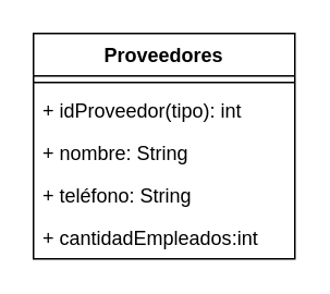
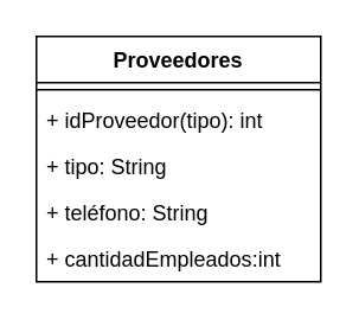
  <mxCell id="0" />
  <mxCell id="1" parent="0" />
  <mxCell id="2" value="Proveedores" style="swimlane;fontStyle=1;align=center;verticalAlign=top;childLayout=stackLayout;horizontal=1;startSize=26;horizontalStack=0;resizeParent=1;resizeParentMax=0;resizeLast=0;collapsible=1;marginBottom=0;whiteSpace=wrap;html=1;" vertex="1" parent="1"><mxGeometry x="20" y="20" width="160" height="138" as="geometry" /></mxCell>
  <mxCell id="3" value="" style="line;strokeWidth=1;fillColor=none;align=left;verticalAlign=middle;spacingTop=-1;spacingLeft=3;spacingRight=3;rotatable=0;labelPosition=right;points=[];portConstraint=eastwest;strokeColor=inherit;" vertex="1" parent="2"><mxGeometry y="26" width="160" height="8" as="geometry" /></mxCell>
  <mxCell id="4" value="+ idProveedor(tipo): int" style="text;strokeColor=none;fillColor=none;align=left;verticalAlign=top;spacingLeft=4;spacingRight=4;overflow=hidden;rotatable=0;points=[[0,0.5],[1,0.5]];portConstraint=eastwest;whiteSpace=wrap;html=1;" vertex="1" parent="2"><mxGeometry y="34" width="160" height="26" as="geometry" /></mxCell>
- <mxCell id="5" value="+ nombre: String" style="text;strokeColor=none;fillColor=none;align=left;verticalAlign=top;spacingLeft=4;spacingRight=4;overflow=hidden;rotatable=0;points=[[0,0.5],[1,0.5]];portConstraint=eastwest;whiteSpace=wrap;html=1;" vertex="1" parent="2"><mxGeometry y="60" width="160" height="26" as="geometry" /></mxCell>
+ <mxCell id="5" value="+ tipo: String" style="text;strokeColor=none;fillColor=none;align=left;verticalAlign=top;spacingLeft=4;spacingRight=4;overflow=hidden;rotatable=0;points=[[0,0.5],[1,0.5]];portConstraint=eastwest;whiteSpace=wrap;html=1;" vertex="1" parent="2"><mxGeometry y="60" width="160" height="26" as="geometry" /></mxCell>
  <mxCell id="6" value="+ teléfono: String" style="text;strokeColor=none;fillColor=none;align=left;verticalAlign=top;spacingLeft=4;spacingRight=4;overflow=hidden;rotatable=0;points=[[0,0.5],[1,0.5]];portConstraint=eastwest;whiteSpace=wrap;html=1;" vertex="1" parent="2"><mxGeometry y="86" width="160" height="26" as="geometry" /></mxCell>
  <mxCell id="7" value="&lt;font&gt;+ cantidadEmpleados&lt;/font&gt;&lt;font&gt;:int&lt;/font&gt;" style="text;strokeColor=none;fillColor=none;align=left;verticalAlign=top;spacingLeft=4;spacingRight=4;overflow=hidden;rotatable=0;points=[[0,0.5],[1,0.5]];portConstraint=eastwest;whiteSpace=wrap;html=1;" vertex="1" parent="2"><mxGeometry y="112" width="160" height="26" as="geometry" /></mxCell>
